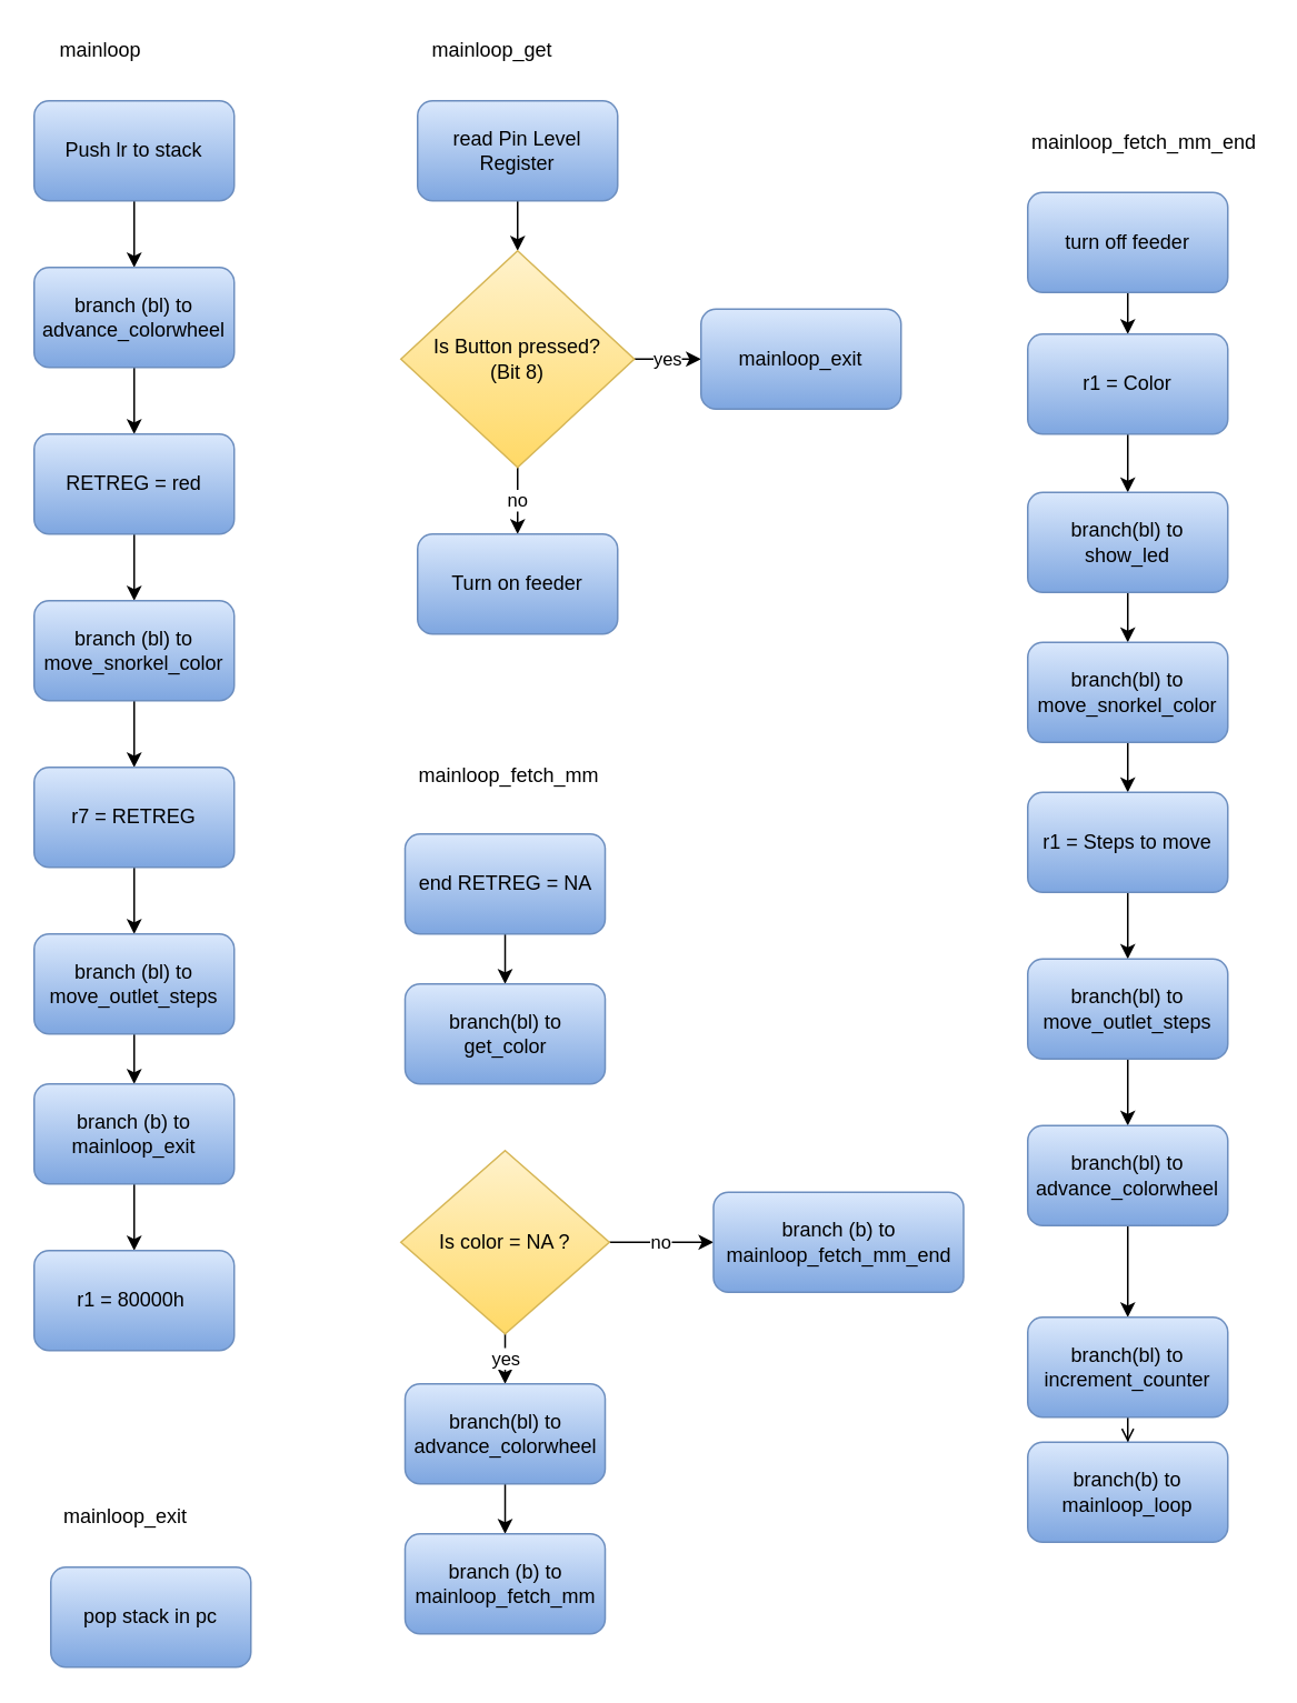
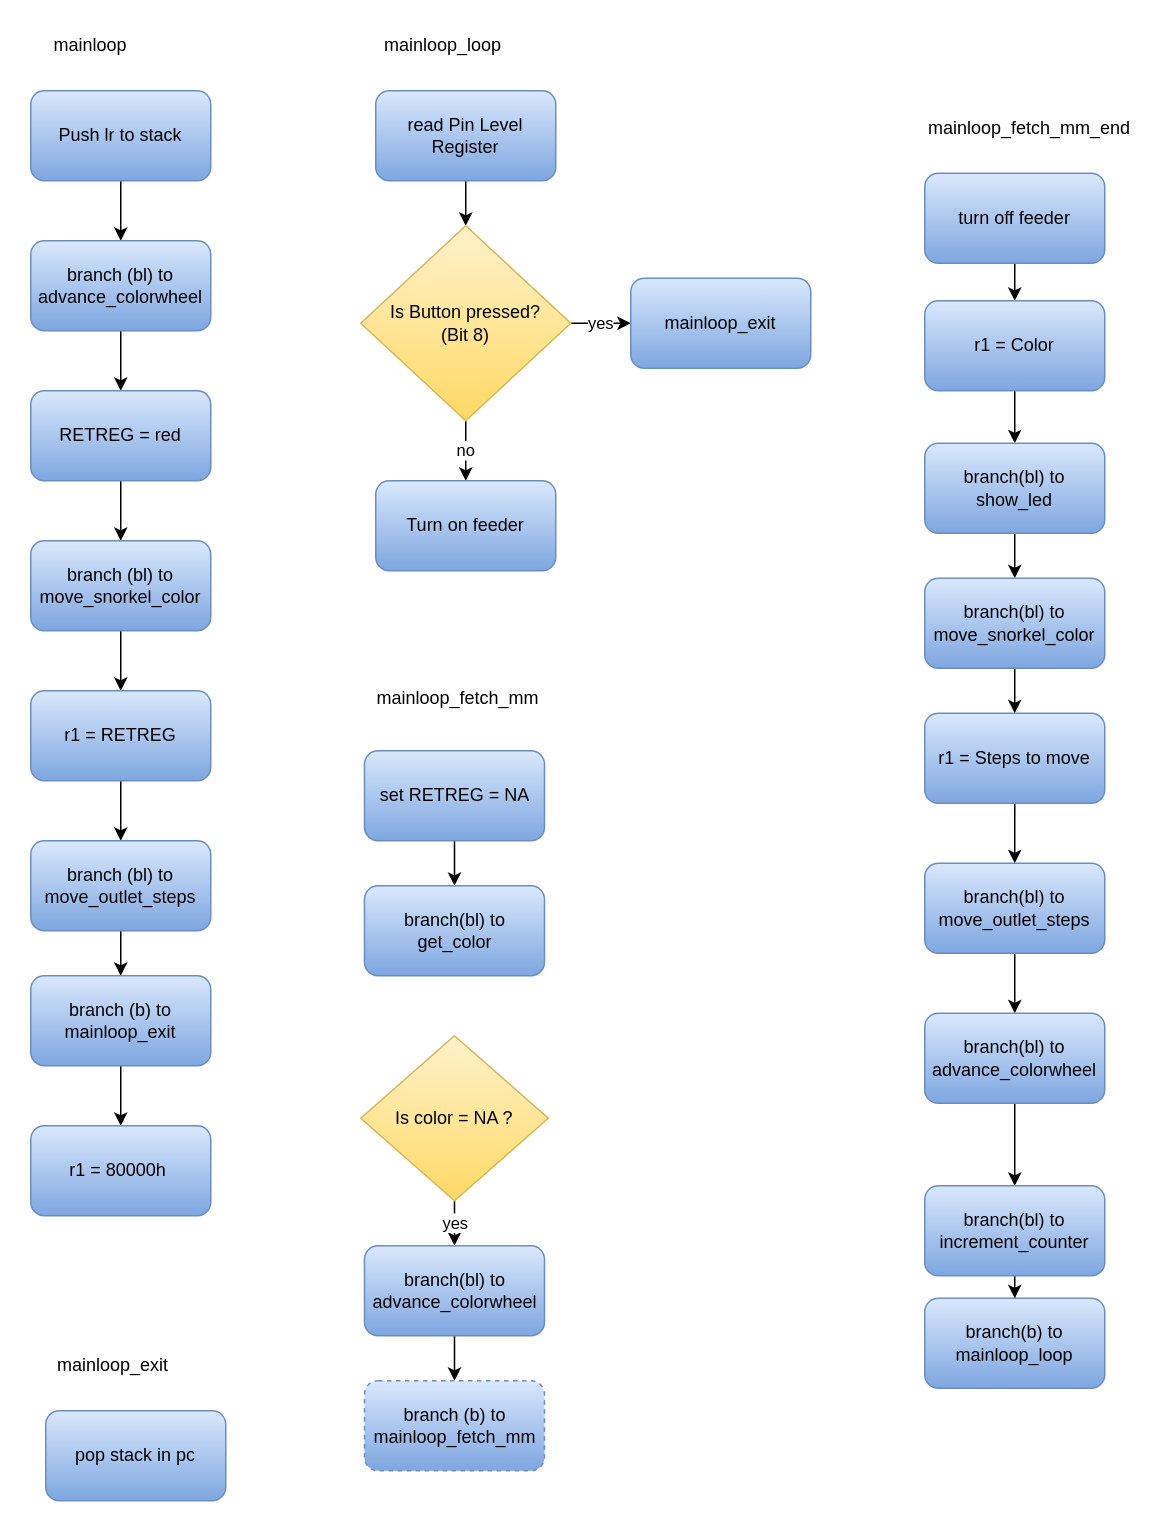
  <mxCell id="0" />
  <mxCell id="1" parent="0" />
  <mxCell id="2" value="" style="edgeStyle=orthogonalEdgeStyle;rounded=0;orthogonalLoop=1;jettySize=auto;html=1;" parent="1" source="3" target="5" edge="1"><mxGeometry relative="1" as="geometry" /></mxCell>
  <mxCell id="3" value="Push lr to stack" style="rounded=1;whiteSpace=wrap;html=1;gradientColor=#7ea6e0;fillColor=#dae8fc;strokeColor=#6c8ebf;" parent="1" vertex="1"><mxGeometry x="20" y="60" width="120" height="60" as="geometry" /></mxCell>
  <mxCell id="4" value="" style="edgeStyle=orthogonalEdgeStyle;rounded=0;orthogonalLoop=1;jettySize=auto;html=1;" parent="1" source="5" target="7" edge="1"><mxGeometry relative="1" as="geometry" /></mxCell>
  <mxCell id="5" value="branch (bl) to advance_colorwheel" style="rounded=1;whiteSpace=wrap;html=1;fillColor=#dae8fc;strokeColor=#6c8ebf;gradientColor=#7ea6e0;" parent="1" vertex="1"><mxGeometry x="20" y="160" width="120" height="60" as="geometry" /></mxCell>
  <mxCell id="6" value="" style="edgeStyle=orthogonalEdgeStyle;rounded=0;orthogonalLoop=1;jettySize=auto;html=1;" parent="1" source="7" target="9" edge="1"><mxGeometry relative="1" as="geometry" /></mxCell>
  <mxCell id="7" value="RETREG = red" style="rounded=1;whiteSpace=wrap;html=1;fillColor=#dae8fc;strokeColor=#6c8ebf;gradientColor=#7ea6e0;" parent="1" vertex="1"><mxGeometry x="20" y="260" width="120" height="60" as="geometry" /></mxCell>
  <mxCell id="8" value="" style="edgeStyle=orthogonalEdgeStyle;rounded=0;orthogonalLoop=1;jettySize=auto;html=1;" parent="1" source="9" target="11" edge="1"><mxGeometry relative="1" as="geometry" /></mxCell>
  <mxCell id="9" value="branch (bl) to&lt;br&gt;move_snorkel_color" style="rounded=1;whiteSpace=wrap;html=1;fillColor=#dae8fc;strokeColor=#6c8ebf;gradientColor=#7ea6e0;" parent="1" vertex="1"><mxGeometry x="20" y="360" width="120" height="60" as="geometry" /></mxCell>
  <mxCell id="10" value="" style="edgeStyle=orthogonalEdgeStyle;rounded=0;orthogonalLoop=1;jettySize=auto;html=1;" parent="1" source="11" target="13" edge="1"><mxGeometry relative="1" as="geometry" /></mxCell>
- <mxCell id="11" value="r7 = RETREG" style="rounded=1;whiteSpace=wrap;html=1;fillColor=#dae8fc;strokeColor=#6c8ebf;gradientColor=#7ea6e0;" parent="1" vertex="1"><mxGeometry x="20" y="460" width="120" height="60" as="geometry" /></mxCell>
+ <mxCell id="11" value="r1 = RETREG" style="rounded=1;whiteSpace=wrap;html=1;fillColor=#dae8fc;strokeColor=#6c8ebf;gradientColor=#7ea6e0;" parent="1" vertex="1"><mxGeometry x="20" y="460" width="120" height="60" as="geometry" /></mxCell>
  <mxCell id="12" value="" style="edgeStyle=orthogonalEdgeStyle;rounded=0;orthogonalLoop=1;jettySize=auto;html=1;" parent="1" source="13" target="15" edge="1"><mxGeometry relative="1" as="geometry" /></mxCell>
  <mxCell id="13" value="branch (bl) to move_outlet_steps" style="rounded=1;whiteSpace=wrap;html=1;fillColor=#dae8fc;strokeColor=#6c8ebf;gradientColor=#7ea6e0;" parent="1" vertex="1"><mxGeometry x="20" y="560" width="120" height="60" as="geometry" /></mxCell>
  <mxCell id="14" value="" style="edgeStyle=orthogonalEdgeStyle;rounded=0;orthogonalLoop=1;jettySize=auto;html=1;" parent="1" source="15" target="16" edge="1"><mxGeometry relative="1" as="geometry" /></mxCell>
  <mxCell id="15" value="branch (b) to mainloop_exit" style="rounded=1;whiteSpace=wrap;html=1;fillColor=#dae8fc;strokeColor=#6c8ebf;gradientColor=#7ea6e0;" parent="1" vertex="1"><mxGeometry x="20" y="650" width="120" height="60" as="geometry" /></mxCell>
  <mxCell id="16" value="r1 =&amp;nbsp;&lt;span style=&quot;text-align: left&quot;&gt;80000h&lt;/span&gt;&amp;nbsp;" style="rounded=1;whiteSpace=wrap;html=1;gradientColor=#7ea6e0;fillColor=#dae8fc;strokeColor=#6c8ebf;" parent="1" vertex="1"><mxGeometry x="20" y="750" width="120" height="60" as="geometry" /></mxCell>
  <mxCell id="17" value="mainloop" style="text;html=1;strokeColor=none;fillColor=none;align=center;verticalAlign=middle;whiteSpace=wrap;rounded=0;" parent="1" vertex="1"><mxGeometry x="30" y="20" width="60" height="20" as="geometry" /></mxCell>
- <mxCell id="18" value="mainloop_get" style="text;html=1;strokeColor=none;fillColor=none;align=center;verticalAlign=middle;whiteSpace=wrap;rounded=0;" parent="1" vertex="1"><mxGeometry x="250" y="20" width="90" height="20" as="geometry" /></mxCell>
+ <mxCell id="18" value="mainloop_loop" style="text;html=1;strokeColor=none;fillColor=none;align=center;verticalAlign=middle;whiteSpace=wrap;rounded=0;" parent="1" vertex="1"><mxGeometry x="250" y="20" width="90" height="20" as="geometry" /></mxCell>
  <mxCell id="19" value="" style="edgeStyle=orthogonalEdgeStyle;rounded=0;orthogonalLoop=1;jettySize=auto;html=1;" parent="1" source="20" target="23" edge="1"><mxGeometry relative="1" as="geometry" /></mxCell>
  <mxCell id="20" value="read Pin Level Register" style="rounded=1;whiteSpace=wrap;html=1;gradientColor=#7ea6e0;fillColor=#dae8fc;strokeColor=#6c8ebf;" parent="1" vertex="1"><mxGeometry x="250" y="60" width="120" height="60" as="geometry" /></mxCell>
  <mxCell id="21" value="no" style="edgeStyle=orthogonalEdgeStyle;rounded=0;orthogonalLoop=1;jettySize=auto;html=1;" parent="1" source="23" target="25" edge="1"><mxGeometry relative="1" as="geometry" /></mxCell>
  <mxCell id="22" value="yes" style="edgeStyle=orthogonalEdgeStyle;rounded=0;orthogonalLoop=1;jettySize=auto;html=1;" parent="1" source="23" target="24" edge="1"><mxGeometry relative="1" as="geometry" /></mxCell>
  <mxCell id="23" value="Is Button pressed?&lt;br&gt;(Bit 8)" style="rhombus;whiteSpace=wrap;html=1;gradientColor=#ffd966;fillColor=#fff2cc;strokeColor=#d6b656;" parent="1" vertex="1"><mxGeometry x="240" y="150" width="140" height="130" as="geometry" /></mxCell>
  <mxCell id="24" value="mainloop_exit" style="rounded=1;whiteSpace=wrap;html=1;gradientColor=#7ea6e0;fillColor=#dae8fc;strokeColor=#6c8ebf;" parent="1" vertex="1"><mxGeometry x="420" y="185" width="120" height="60" as="geometry" /></mxCell>
  <mxCell id="25" value="Turn on feeder" style="rounded=1;whiteSpace=wrap;html=1;gradientColor=#7ea6e0;fillColor=#dae8fc;strokeColor=#6c8ebf;" parent="1" vertex="1"><mxGeometry x="250" y="320" width="120" height="60" as="geometry" /></mxCell>
  <mxCell id="26" value="mainloop_fetch_mm" style="text;html=1;strokeColor=none;fillColor=none;align=center;verticalAlign=middle;whiteSpace=wrap;rounded=0;" parent="1" vertex="1"><mxGeometry x="250" y="455" width="110" height="20" as="geometry" /></mxCell>
  <mxCell id="27" value="" style="edgeStyle=orthogonalEdgeStyle;rounded=0;orthogonalLoop=1;jettySize=auto;html=1;" parent="1" source="28" target="29" edge="1"><mxGeometry relative="1" as="geometry" /></mxCell>
- <mxCell id="28" value="end RETREG = NA" style="rounded=1;whiteSpace=wrap;html=1;gradientColor=#7ea6e0;fillColor=#dae8fc;strokeColor=#6c8ebf;" parent="1" vertex="1"><mxGeometry x="242.5" y="500" width="120" height="60" as="geometry" /></mxCell>
+ <mxCell id="28" value="set RETREG = NA" style="rounded=1;whiteSpace=wrap;html=1;gradientColor=#7ea6e0;fillColor=#dae8fc;strokeColor=#6c8ebf;" parent="1" vertex="1"><mxGeometry x="242.5" y="500" width="120" height="60" as="geometry" /></mxCell>
  <mxCell id="29" value="branch(bl) to&lt;br&gt;get_color" style="rounded=1;whiteSpace=wrap;html=1;gradientColor=#7ea6e0;fillColor=#dae8fc;strokeColor=#6c8ebf;" parent="1" vertex="1"><mxGeometry x="242.5" y="590" width="120" height="60" as="geometry" /></mxCell>
- <mxCell id="30" value="no" style="edgeStyle=orthogonalEdgeStyle;rounded=0;orthogonalLoop=1;jettySize=auto;html=1;" parent="1" source="32" target="33" edge="1"><mxGeometry relative="1" as="geometry" /></mxCell>
  <mxCell id="31" value="yes" style="edgeStyle=orthogonalEdgeStyle;rounded=0;orthogonalLoop=1;jettySize=auto;html=1;" parent="1" source="32" target="35" edge="1"><mxGeometry relative="1" as="geometry" /></mxCell>
  <mxCell id="32" value="Is color = NA ?" style="rhombus;whiteSpace=wrap;html=1;gradientColor=#ffd966;fillColor=#fff2cc;strokeColor=#d6b656;" parent="1" vertex="1"><mxGeometry x="240" y="690" width="125" height="110" as="geometry" /></mxCell>
- <mxCell id="33" value="branch (b) to mainloop_fetch_mm_end" style="rounded=1;whiteSpace=wrap;html=1;gradientColor=#7ea6e0;fillColor=#dae8fc;strokeColor=#6c8ebf;" parent="1" vertex="1"><mxGeometry x="427.5" y="715" width="150" height="60" as="geometry" /></mxCell>
  <mxCell id="34" value="" style="edgeStyle=orthogonalEdgeStyle;rounded=0;orthogonalLoop=1;jettySize=auto;html=1;" parent="1" source="35" target="36" edge="1"><mxGeometry relative="1" as="geometry" /></mxCell>
  <mxCell id="35" value="branch(bl) to advance_colorwheel" style="rounded=1;whiteSpace=wrap;html=1;gradientColor=#7ea6e0;fillColor=#dae8fc;strokeColor=#6c8ebf;" parent="1" vertex="1"><mxGeometry x="242.5" y="830" width="120" height="60" as="geometry" /></mxCell>
- <mxCell id="36" value="branch (b) to mainloop_fetch_mm" style="rounded=1;whiteSpace=wrap;html=1;gradientColor=#7ea6e0;fillColor=#dae8fc;strokeColor=#6c8ebf;" parent="1" vertex="1"><mxGeometry x="242.5" y="920" width="120" height="60" as="geometry" /></mxCell>
+ <mxCell id="36" value="branch (b) to mainloop_fetch_mm" style="rounded=1;whiteSpace=wrap;html=1;gradientColor=#7ea6e0;fillColor=#dae8fc;strokeColor=#6c8ebf;dashed=1;" parent="1" vertex="1"><mxGeometry x="242.5" y="920" width="120" height="60" as="geometry" /></mxCell>
  <mxCell id="37" value="mainloop_fetch_mm_end" style="text;html=1;strokeColor=none;fillColor=none;align=center;verticalAlign=middle;whiteSpace=wrap;rounded=0;" vertex="1" parent="1"><mxGeometry x="616" y="75" width="140" height="20" as="geometry" /></mxCell>
  <mxCell id="38" value="" style="edgeStyle=orthogonalEdgeStyle;rounded=0;orthogonalLoop=1;jettySize=auto;html=1;" edge="1" parent="1" source="39" target="41"><mxGeometry relative="1" as="geometry" /></mxCell>
  <mxCell id="39" value="turn off feeder" style="rounded=1;whiteSpace=wrap;html=1;gradientColor=#7ea6e0;fillColor=#dae8fc;strokeColor=#6c8ebf;" vertex="1" parent="1"><mxGeometry x="616" y="115" width="120" height="60" as="geometry" /></mxCell>
  <mxCell id="40" value="" style="edgeStyle=orthogonalEdgeStyle;rounded=0;orthogonalLoop=1;jettySize=auto;html=1;" edge="1" parent="1" source="41" target="43"><mxGeometry relative="1" as="geometry" /></mxCell>
  <mxCell id="41" value="r1 = Color" style="rounded=1;whiteSpace=wrap;html=1;gradientColor=#7ea6e0;fillColor=#dae8fc;strokeColor=#6c8ebf;" vertex="1" parent="1"><mxGeometry x="616" y="200" width="120" height="60" as="geometry" /></mxCell>
  <mxCell id="42" value="" style="edgeStyle=orthogonalEdgeStyle;rounded=0;orthogonalLoop=1;jettySize=auto;html=1;" edge="1" parent="1" source="43" target="45"><mxGeometry relative="1" as="geometry" /></mxCell>
  <mxCell id="43" value="branch(bl) to show_led" style="rounded=1;whiteSpace=wrap;html=1;gradientColor=#7ea6e0;fillColor=#dae8fc;strokeColor=#6c8ebf;" vertex="1" parent="1"><mxGeometry x="616" y="295" width="120" height="60" as="geometry" /></mxCell>
  <mxCell id="44" value="" style="edgeStyle=orthogonalEdgeStyle;rounded=0;orthogonalLoop=1;jettySize=auto;html=1;" edge="1" parent="1" source="45" target="47"><mxGeometry relative="1" as="geometry" /></mxCell>
  <mxCell id="45" value="branch(bl) to move_snorkel_color" style="rounded=1;whiteSpace=wrap;html=1;gradientColor=#7ea6e0;fillColor=#dae8fc;strokeColor=#6c8ebf;" vertex="1" parent="1"><mxGeometry x="616" y="385" width="120" height="60" as="geometry" /></mxCell>
  <mxCell id="46" value="" style="edgeStyle=orthogonalEdgeStyle;rounded=0;orthogonalLoop=1;jettySize=auto;html=1;" edge="1" parent="1" source="47" target="49"><mxGeometry relative="1" as="geometry" /></mxCell>
  <mxCell id="47" value="r1 = Steps to move" style="rounded=1;whiteSpace=wrap;html=1;gradientColor=#7ea6e0;fillColor=#dae8fc;strokeColor=#6c8ebf;" vertex="1" parent="1"><mxGeometry x="616" y="475" width="120" height="60" as="geometry" /></mxCell>
  <mxCell id="48" value="" style="edgeStyle=orthogonalEdgeStyle;rounded=0;orthogonalLoop=1;jettySize=auto;html=1;" edge="1" parent="1" source="49" target="51"><mxGeometry relative="1" as="geometry" /></mxCell>
  <mxCell id="49" value="branch(bl) to move_outlet_steps" style="rounded=1;whiteSpace=wrap;html=1;gradientColor=#7ea6e0;fillColor=#dae8fc;strokeColor=#6c8ebf;" vertex="1" parent="1"><mxGeometry x="616" y="575" width="120" height="60" as="geometry" /></mxCell>
  <mxCell id="50" value="" style="edgeStyle=orthogonalEdgeStyle;rounded=0;orthogonalLoop=1;jettySize=auto;html=1;" edge="1" parent="1" source="51" target="53"><mxGeometry relative="1" as="geometry" /></mxCell>
  <mxCell id="51" value="branch(bl) to advance_colorwheel" style="rounded=1;whiteSpace=wrap;html=1;gradientColor=#7ea6e0;fillColor=#dae8fc;strokeColor=#6c8ebf;" vertex="1" parent="1"><mxGeometry x="616" y="675" width="120" height="60" as="geometry" /></mxCell>
- <mxCell id="52" value="" style="edgeStyle=orthogonalEdgeStyle;rounded=0;orthogonalLoop=1;jettySize=auto;html=1;endArrow=open;" edge="1" parent="1" source="53" target="54"><mxGeometry relative="1" as="geometry" /></mxCell>
+ <mxCell id="52" value="" style="edgeStyle=orthogonalEdgeStyle;rounded=0;orthogonalLoop=1;jettySize=auto;html=1;" edge="1" parent="1" source="53" target="54"><mxGeometry relative="1" as="geometry" /></mxCell>
  <mxCell id="53" value="branch(bl) to increment_counter" style="rounded=1;whiteSpace=wrap;html=1;gradientColor=#7ea6e0;fillColor=#dae8fc;strokeColor=#6c8ebf;" vertex="1" parent="1"><mxGeometry x="616" y="790" width="120" height="60" as="geometry" /></mxCell>
  <mxCell id="54" value="branch(b) to mainloop_loop" style="rounded=1;whiteSpace=wrap;html=1;gradientColor=#7ea6e0;fillColor=#dae8fc;strokeColor=#6c8ebf;" vertex="1" parent="1"><mxGeometry x="616" y="865" width="120" height="60" as="geometry" /></mxCell>
  <mxCell id="55" value="pop stack in pc" style="rounded=1;whiteSpace=wrap;html=1;gradientColor=#7ea6e0;fillColor=#dae8fc;strokeColor=#6c8ebf;" vertex="1" parent="1"><mxGeometry x="30" y="940" width="120" height="60" as="geometry" /></mxCell>
  <mxCell id="56" value="mainloop_exit" style="text;html=1;strokeColor=none;fillColor=none;align=center;verticalAlign=middle;whiteSpace=wrap;rounded=0;" vertex="1" parent="1"><mxGeometry x="30" y="900" width="90" height="20" as="geometry" /></mxCell>
